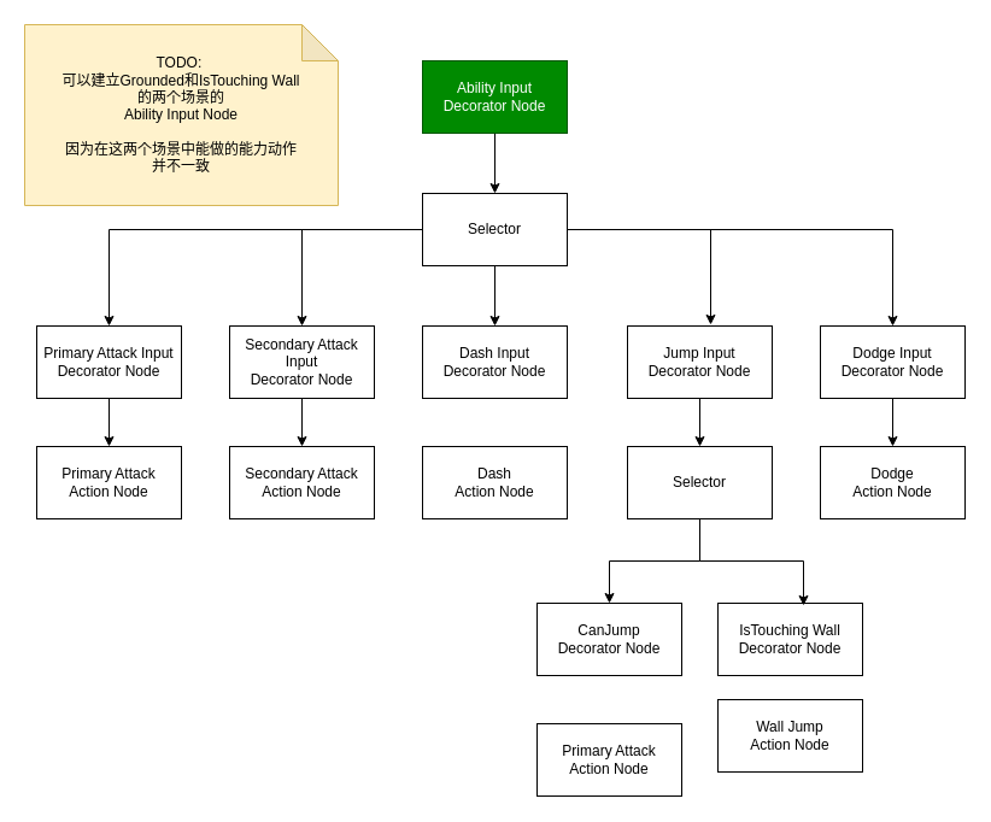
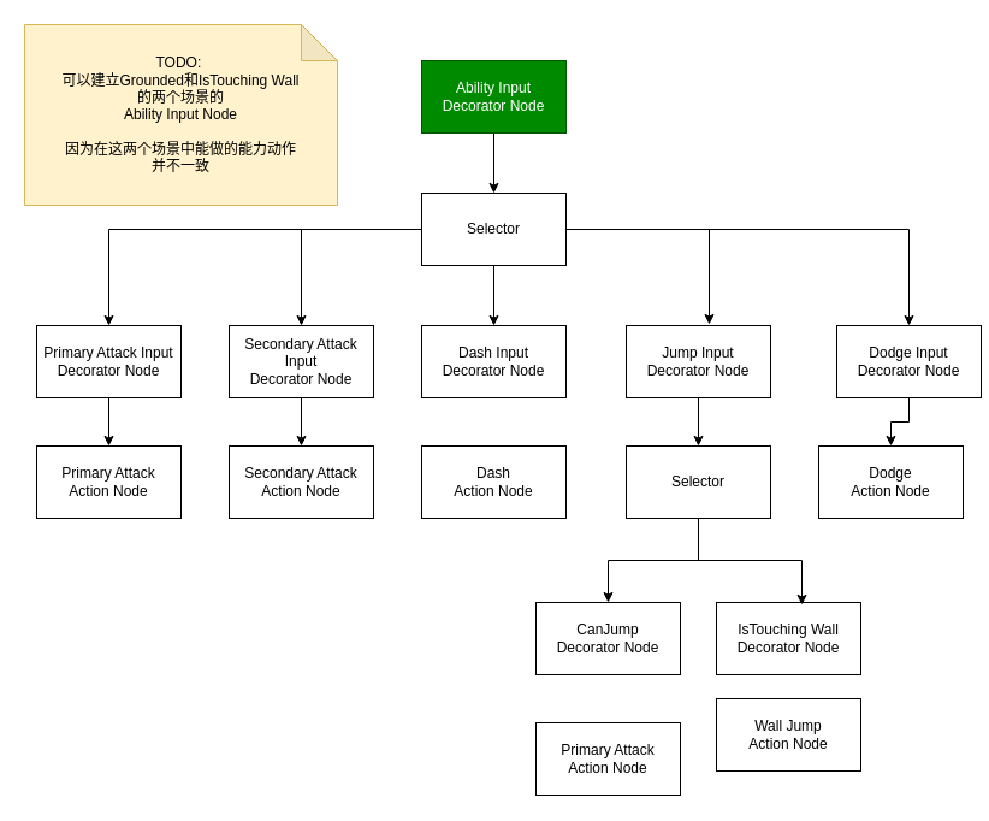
  <mxCell id="0" />
  <mxCell id="1" parent="0" />
  <mxCell id="2" style="edgeStyle=orthogonalEdgeStyle;rounded=0;orthogonalLoop=1;jettySize=auto;html=1;" edge="1" parent="1" source="3" target="8"><mxGeometry relative="1" as="geometry" /></mxCell>
  <mxCell id="3" value="&lt;div&gt;Ability Input&lt;/div&gt;&lt;div&gt;Decorator Node&lt;/div&gt;" style="rounded=0;whiteSpace=wrap;html=1;fillColor=#008a00;strokeColor=#005700;fontColor=#ffffff;" vertex="1" parent="1"><mxGeometry x="350" y="50" width="120" height="60" as="geometry" /></mxCell>
  <mxCell id="4" style="edgeStyle=orthogonalEdgeStyle;rounded=0;orthogonalLoop=1;jettySize=auto;html=1;entryX=0.5;entryY=0;entryDx=0;entryDy=0;" edge="1" parent="1" source="8" target="10"><mxGeometry relative="1" as="geometry" /></mxCell>
  <mxCell id="5" style="edgeStyle=orthogonalEdgeStyle;rounded=0;orthogonalLoop=1;jettySize=auto;html=1;entryX=0.5;entryY=0;entryDx=0;entryDy=0;" edge="1" parent="1" source="8" target="13"><mxGeometry relative="1" as="geometry" /></mxCell>
  <mxCell id="6" style="edgeStyle=orthogonalEdgeStyle;rounded=0;orthogonalLoop=1;jettySize=auto;html=1;" edge="1" parent="1" source="8" target="15"><mxGeometry relative="1" as="geometry" /></mxCell>
  <mxCell id="7" style="edgeStyle=orthogonalEdgeStyle;rounded=0;orthogonalLoop=1;jettySize=auto;html=1;entryX=0.5;entryY=0;entryDx=0;entryDy=0;" edge="1" parent="1" source="8" target="27"><mxGeometry relative="1" as="geometry" /></mxCell>
  <mxCell id="8" value="&lt;div&gt;Selector&lt;/div&gt;" style="rounded=0;whiteSpace=wrap;html=1;" vertex="1" parent="1"><mxGeometry x="350" y="160" width="120" height="60" as="geometry" /></mxCell>
  <mxCell id="9" style="edgeStyle=orthogonalEdgeStyle;rounded=0;orthogonalLoop=1;jettySize=auto;html=1;entryX=0.5;entryY=0;entryDx=0;entryDy=0;" edge="1" parent="1" source="10" target="11"><mxGeometry relative="1" as="geometry" /></mxCell>
  <mxCell id="10" value="&lt;div&gt;Primary Attack Input&lt;/div&gt;&lt;div&gt;Decorator Node&lt;/div&gt;" style="rounded=0;whiteSpace=wrap;html=1;" vertex="1" parent="1"><mxGeometry x="30" y="270" width="120" height="60" as="geometry" /></mxCell>
  <mxCell id="11" value="&lt;div&gt;Primary Attack&lt;/div&gt;&lt;div&gt;Action Node&lt;/div&gt;" style="rounded=0;whiteSpace=wrap;html=1;" vertex="1" parent="1"><mxGeometry x="30" y="370" width="120" height="60" as="geometry" /></mxCell>
  <mxCell id="12" style="edgeStyle=orthogonalEdgeStyle;rounded=0;orthogonalLoop=1;jettySize=auto;html=1;entryX=0.5;entryY=0;entryDx=0;entryDy=0;" edge="1" parent="1" source="13" target="14"><mxGeometry relative="1" as="geometry" /></mxCell>
  <mxCell id="13" value="&lt;div&gt;Secondary Attack Input&lt;/div&gt;&lt;div&gt;Decorator Node&lt;/div&gt;" style="rounded=0;whiteSpace=wrap;html=1;" vertex="1" parent="1"><mxGeometry x="190" y="270" width="120" height="60" as="geometry" /></mxCell>
  <mxCell id="14" value="&lt;div&gt;Secondary Attack&lt;/div&gt;&lt;div&gt;Action Node&lt;/div&gt;" style="rounded=0;whiteSpace=wrap;html=1;" vertex="1" parent="1"><mxGeometry x="190" y="370" width="120" height="60" as="geometry" /></mxCell>
  <mxCell id="15" value="&lt;div&gt;Dash Input&lt;/div&gt;&lt;div&gt;Decorator Node&lt;/div&gt;" style="rounded=0;whiteSpace=wrap;html=1;" vertex="1" parent="1"><mxGeometry x="350" y="270" width="120" height="60" as="geometry" /></mxCell>
  <mxCell id="16" value="&lt;div&gt;Dash&lt;/div&gt;&lt;div&gt;Action Node&lt;/div&gt;" style="rounded=0;whiteSpace=wrap;html=1;" vertex="1" parent="1"><mxGeometry x="350" y="370" width="120" height="60" as="geometry" /></mxCell>
  <mxCell id="17" style="edgeStyle=orthogonalEdgeStyle;rounded=0;orthogonalLoop=1;jettySize=auto;html=1;entryX=0.5;entryY=0;entryDx=0;entryDy=0;" edge="1" parent="1" source="18" target="20"><mxGeometry relative="1" as="geometry" /></mxCell>
  <mxCell id="18" value="&lt;div&gt;Jump Input&lt;/div&gt;&lt;div&gt;Decorator Node&lt;/div&gt;" style="rounded=0;whiteSpace=wrap;html=1;" vertex="1" parent="1"><mxGeometry x="520" y="270" width="120" height="60" as="geometry" /></mxCell>
  <mxCell id="19" style="edgeStyle=orthogonalEdgeStyle;rounded=0;orthogonalLoop=1;jettySize=auto;html=1;entryX=0.5;entryY=0;entryDx=0;entryDy=0;" edge="1" parent="1" source="20" target="21"><mxGeometry relative="1" as="geometry" /></mxCell>
  <mxCell id="20" value="&lt;div&gt;Selector&lt;/div&gt;" style="rounded=0;whiteSpace=wrap;html=1;" vertex="1" parent="1"><mxGeometry x="520" y="370" width="120" height="60" as="geometry" /></mxCell>
  <mxCell id="21" value="&lt;div&gt;CanJump&lt;/div&gt;&lt;div&gt;Decorator Node&lt;/div&gt;" style="rounded=0;whiteSpace=wrap;html=1;" vertex="1" parent="1"><mxGeometry x="445" y="500" width="120" height="60" as="geometry" /></mxCell>
  <mxCell id="22" value="&lt;div&gt;Primary Attack&lt;/div&gt;&lt;div&gt;Action Node&lt;/div&gt;" style="rounded=0;whiteSpace=wrap;html=1;" vertex="1" parent="1"><mxGeometry x="445" y="600" width="120" height="60" as="geometry" /></mxCell>
  <mxCell id="23" value="&lt;div&gt;IsTouching Wall&lt;/div&gt;&lt;div&gt;Decorator Node&lt;/div&gt;" style="rounded=0;whiteSpace=wrap;html=1;" vertex="1" parent="1"><mxGeometry x="595" y="500" width="120" height="60" as="geometry" /></mxCell>
  <mxCell id="24" value="&lt;div&gt;Wall Jump&lt;/div&gt;&lt;div&gt;Action Node&lt;/div&gt;" style="rounded=0;whiteSpace=wrap;html=1;" vertex="1" parent="1"><mxGeometry x="595" y="580" width="120" height="60" as="geometry" /></mxCell>
  <mxCell id="25" value="TODO:&amp;nbsp;&lt;div&gt;可以建立Grounded和IsTouching Wall&lt;div&gt;的两个场景的&lt;/div&gt;&lt;/div&gt;&lt;div&gt;Ability Input Node&lt;/div&gt;&lt;div&gt;&lt;br&gt;&lt;/div&gt;&lt;div&gt;因为在这两个场景中能做的能力动作&lt;/div&gt;&lt;div&gt;并不一致&lt;/div&gt;" style="shape=note;whiteSpace=wrap;html=1;backgroundOutline=1;darkOpacity=0.05;fillColor=#fff2cc;strokeColor=#d6b656;" vertex="1" parent="1"><mxGeometry x="20" y="20" width="260" height="150" as="geometry" /></mxCell>
  <mxCell id="26" style="edgeStyle=orthogonalEdgeStyle;rounded=0;orthogonalLoop=1;jettySize=auto;html=1;entryX=0.5;entryY=0;entryDx=0;entryDy=0;" edge="1" parent="1" source="27" target="28"><mxGeometry relative="1" as="geometry" /></mxCell>
- <mxCell id="27" value="&lt;div&gt;Dodge Input&lt;/div&gt;&lt;div&gt;Decorator Node&lt;/div&gt;" style="rounded=0;whiteSpace=wrap;html=1;" vertex="1" parent="1"><mxGeometry x="680" y="270" width="120" height="60" as="geometry" /></mxCell>
+ <mxCell id="27" value="&lt;div&gt;Dodge Input&lt;/div&gt;&lt;div&gt;Decorator Node&lt;/div&gt;" style="rounded=0;whiteSpace=wrap;html=1;" vertex="1" parent="1"><mxGeometry x="695" y="270" width="120" height="60" as="geometry" /></mxCell>
  <mxCell id="28" value="&lt;div&gt;Dodge&lt;/div&gt;&lt;div&gt;Action Node&lt;/div&gt;" style="rounded=0;whiteSpace=wrap;html=1;" vertex="1" parent="1"><mxGeometry x="680" y="370" width="120" height="60" as="geometry" /></mxCell>
  <mxCell id="29" style="edgeStyle=orthogonalEdgeStyle;rounded=0;orthogonalLoop=1;jettySize=auto;html=1;entryX=0.575;entryY=-0.017;entryDx=0;entryDy=0;entryPerimeter=0;" edge="1" parent="1" source="8" target="18"><mxGeometry relative="1" as="geometry" /></mxCell>
  <mxCell id="30" style="edgeStyle=orthogonalEdgeStyle;rounded=0;orthogonalLoop=1;jettySize=auto;html=1;entryX=0.592;entryY=0.033;entryDx=0;entryDy=0;entryPerimeter=0;" edge="1" parent="1" source="20" target="23"><mxGeometry relative="1" as="geometry" /></mxCell>
